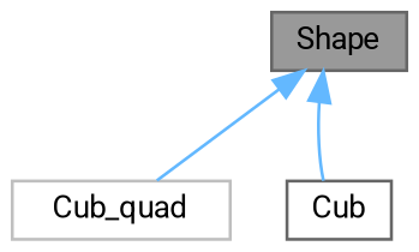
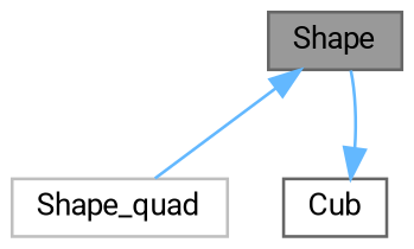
  digraph {
    fontname=Roboto
    node [color=gray40 fillcolor=white fontname=Roboto fontsize=10 shape=box style=filled]
    edge [color=steelblue1 dir=back fontname=Roboto fontsize=10 labelfontname=Helvetica labelfontsize=10 style=solid]
    n1 [fillcolor=grey60 fontcolor=black height=0.2 label=Shape width=0.4]
-   n2 [color=grey75 height=0.2 label=Cub_quad width=0.4]
+   n2 [color=grey75 height=0.2 label=Shape_quad width=0.4]
    n3 [height=0.2 label=Cub width=0.4]
    n1 -> n2
-   n1 -> n3
+   n3 -> n1
  }
